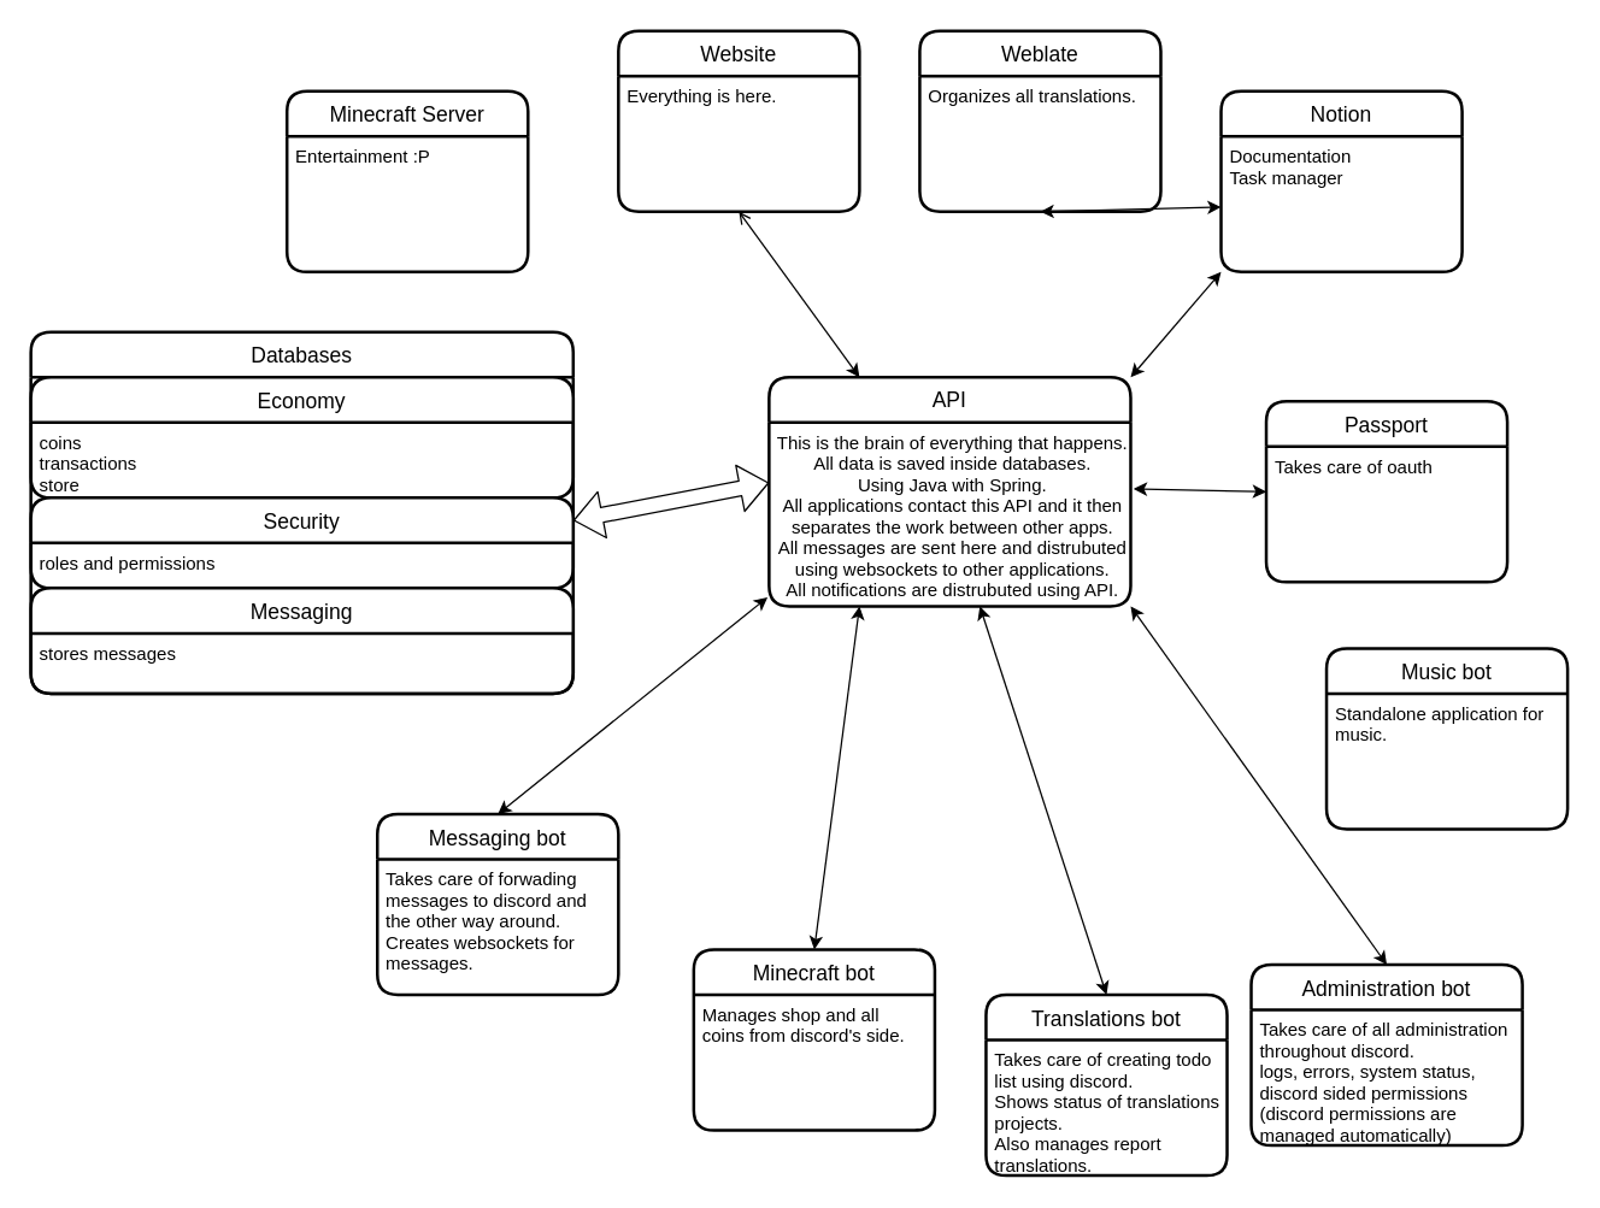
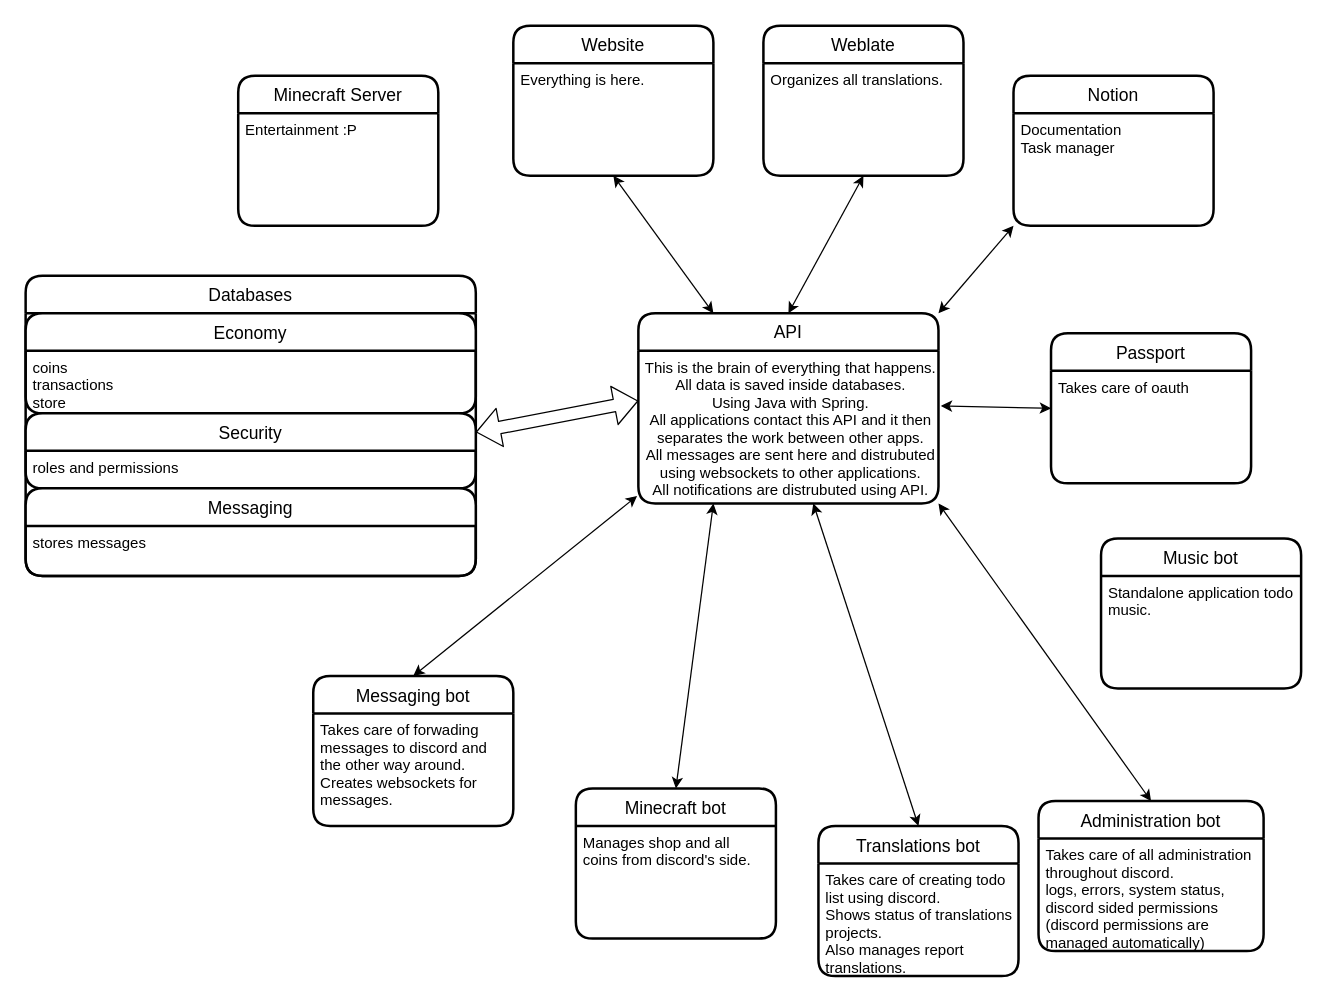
  <mxCell id="0" />
  <mxCell id="1" parent="0" />
  <mxCell id="2" value="API" style="swimlane;childLayout=stackLayout;horizontal=1;startSize=30;horizontalStack=0;rounded=1;fontSize=14;fontStyle=0;strokeWidth=2;resizeParent=0;resizeLast=1;shadow=0;dashed=0;align=center;whiteSpace=wrap;verticalAlign=middle;" vertex="1" parent="1"><mxGeometry x="510" y="250" width="240" height="152" as="geometry" /></mxCell>
  <mxCell id="3" value="This is the brain of everything that happens.&#10;All data is saved inside databases.&#10;Using Java with Spring.&#10;All applications contact this API and it then&#10;separates the work between other apps.&#10;All messages are sent here and distrubuted&#10;using websockets to other applications.&#10;All notifications are distrubuted using API.&#10;&#10;&#10;" style="align=center;strokeColor=none;fillColor=none;spacingLeft=4;fontSize=12;verticalAlign=top;resizable=0;rotatable=0;part=1;" vertex="1" parent="2"><mxGeometry y="30" width="240" height="122" as="geometry" /></mxCell>
  <mxCell id="4" value="Minecraft Server" style="swimlane;childLayout=stackLayout;horizontal=1;startSize=30;horizontalStack=0;rounded=1;fontSize=14;fontStyle=0;strokeWidth=2;resizeParent=0;resizeLast=1;shadow=0;dashed=0;align=center;html=0;" vertex="1" parent="1"><mxGeometry x="190" y="60" width="160" height="120" as="geometry" /></mxCell>
  <mxCell id="5" value="Entertainment :P" style="align=left;strokeColor=none;fillColor=none;spacingLeft=4;fontSize=12;verticalAlign=top;resizable=0;rotatable=0;part=1;" vertex="1" parent="4"><mxGeometry y="30" width="160" height="90" as="geometry" /></mxCell>
  <mxCell id="6" value="Weblate" style="swimlane;childLayout=stackLayout;horizontal=1;startSize=30;horizontalStack=0;rounded=1;fontSize=14;fontStyle=0;strokeWidth=2;resizeParent=0;resizeLast=1;shadow=0;dashed=0;align=center;html=0;" vertex="1" parent="1"><mxGeometry x="610" y="20" width="160" height="120" as="geometry" /></mxCell>
  <mxCell id="7" value="Organizes all translations." style="align=left;strokeColor=none;fillColor=none;spacingLeft=4;fontSize=12;verticalAlign=top;resizable=0;rotatable=0;part=1;" vertex="1" parent="6"><mxGeometry y="30" width="160" height="90" as="geometry" /></mxCell>
- <mxCell id="8" value="" style="endArrow=classic;startArrow=classic;html=1;exitX=0.5;exitY=1;exitDx=0;exitDy=0;" edge="1" parent="1" source="7" target="10"><mxGeometry width="50" height="50" relative="1" as="geometry"><mxPoint x="660" y="440" as="sourcePoint" /><mxPoint x="710" y="390" as="targetPoint" /></mxGeometry></mxCell>
+ <mxCell id="8" value="" style="endArrow=classic;startArrow=classic;html=1;exitX=0.5;exitY=1;exitDx=0;exitDy=0;entryX=0.5;entryY=0;entryDx=0;entryDy=0;" edge="1" parent="1" source="7" target="2"><mxGeometry width="50" height="50" relative="1" as="geometry"><mxPoint x="660" y="440" as="sourcePoint" /><mxPoint x="710" y="390" as="targetPoint" /></mxGeometry></mxCell>
  <mxCell id="9" value="Notion" style="swimlane;childLayout=stackLayout;horizontal=1;startSize=30;horizontalStack=0;rounded=1;fontSize=14;fontStyle=0;strokeWidth=2;resizeParent=0;resizeLast=1;shadow=0;dashed=0;align=center;html=0;" vertex="1" parent="1"><mxGeometry x="810" y="60" width="160" height="120" as="geometry" /></mxCell>
  <mxCell id="10" value="Documentation&#10;Task manager&#10;" style="align=left;strokeColor=none;fillColor=none;spacingLeft=4;fontSize=12;verticalAlign=top;resizable=0;rotatable=0;part=1;" vertex="1" parent="9"><mxGeometry y="30" width="160" height="90" as="geometry" /></mxCell>
  <mxCell id="11" value="" style="endArrow=classic;startArrow=classic;html=1;exitX=1;exitY=0;exitDx=0;exitDy=0;" edge="1" parent="1" source="2"><mxGeometry width="50" height="50" relative="1" as="geometry"><mxPoint x="750" y="240" as="sourcePoint" /><mxPoint x="810" y="180" as="targetPoint" /></mxGeometry></mxCell>
  <mxCell id="12" value="Passport" style="swimlane;childLayout=stackLayout;horizontal=1;startSize=30;horizontalStack=0;rounded=1;fontSize=14;fontStyle=0;strokeWidth=2;resizeParent=0;resizeLast=1;shadow=0;dashed=0;align=center;html=0;" vertex="1" parent="1"><mxGeometry x="840" y="266" width="160" height="120" as="geometry" /></mxCell>
  <mxCell id="13" value="Takes care of oauth" style="align=left;strokeColor=none;fillColor=none;spacingLeft=4;fontSize=12;verticalAlign=top;resizable=0;rotatable=0;part=1;" vertex="1" parent="12"><mxGeometry y="30" width="160" height="90" as="geometry" /></mxCell>
  <mxCell id="14" value="" style="endArrow=classic;startArrow=classic;html=1;entryX=0;entryY=0.5;entryDx=0;entryDy=0;exitX=1.008;exitY=0.361;exitDx=0;exitDy=0;exitPerimeter=0;" edge="1" parent="1" source="3" target="12"><mxGeometry width="50" height="50" relative="1" as="geometry"><mxPoint x="660" y="440" as="sourcePoint" /><mxPoint x="710" y="390" as="targetPoint" /></mxGeometry></mxCell>
  <mxCell id="15" value="Translations bot" style="swimlane;childLayout=stackLayout;horizontal=1;startSize=30;horizontalStack=0;rounded=1;fontSize=14;fontStyle=0;strokeWidth=2;resizeParent=0;resizeLast=1;shadow=0;dashed=0;align=center;html=0;" vertex="1" parent="1"><mxGeometry x="654" y="660" width="160" height="120" as="geometry" /></mxCell>
  <mxCell id="16" value="Takes care of creating todo&#10;list using discord.&#10;Shows status of translations&#10;projects.&#10;Also manages report&#10;translations.&#10;" style="align=left;strokeColor=none;fillColor=none;spacingLeft=4;fontSize=12;verticalAlign=top;resizable=0;rotatable=0;part=1;" vertex="1" parent="15"><mxGeometry y="30" width="160" height="90" as="geometry" /></mxCell>
  <mxCell id="17" value="" style="endArrow=classic;startArrow=classic;html=1;exitX=0.5;exitY=0;exitDx=0;exitDy=0;" edge="1" parent="1" source="15" target="3"><mxGeometry width="50" height="50" relative="1" as="geometry"><mxPoint x="610" y="570" as="sourcePoint" /><mxPoint x="710" y="410" as="targetPoint" /></mxGeometry></mxCell>
  <mxCell id="18" value="Music bot" style="swimlane;childLayout=stackLayout;horizontal=1;startSize=30;horizontalStack=0;rounded=1;fontSize=14;fontStyle=0;strokeWidth=2;resizeParent=0;resizeLast=1;shadow=0;dashed=0;align=center;html=0;" vertex="1" parent="1"><mxGeometry x="880" y="430" width="160" height="120" as="geometry" /></mxCell>
- <mxCell id="19" value="Standalone application for&#10;music." style="align=left;strokeColor=none;fillColor=none;spacingLeft=4;fontSize=12;verticalAlign=top;resizable=0;rotatable=0;part=1;" vertex="1" parent="18"><mxGeometry y="30" width="160" height="90" as="geometry" /></mxCell>
+ <mxCell id="19" value="Standalone application todo&#10;music." style="align=left;strokeColor=none;fillColor=none;spacingLeft=4;fontSize=12;verticalAlign=top;resizable=0;rotatable=0;part=1;" vertex="1" parent="18"><mxGeometry y="30" width="160" height="90" as="geometry" /></mxCell>
  <mxCell id="20" value="Administration bot" style="swimlane;childLayout=stackLayout;horizontal=1;startSize=30;horizontalStack=0;rounded=1;fontSize=14;fontStyle=0;strokeWidth=2;resizeParent=0;resizeLast=1;shadow=0;dashed=0;align=center;html=0;" vertex="1" parent="1"><mxGeometry x="830" y="640" width="180" height="120" as="geometry" /></mxCell>
  <mxCell id="21" value="Takes care of all administration&#10;throughout discord.&#10;logs, errors, system status,&#10;discord sided permissions&#10;(discord permissions are&#10;managed automatically)&#10;" style="align=left;strokeColor=none;fillColor=none;spacingLeft=4;fontSize=12;verticalAlign=top;resizable=0;rotatable=0;part=1;" vertex="1" parent="20"><mxGeometry y="30" width="180" height="90" as="geometry" /></mxCell>
  <mxCell id="22" value="Messaging bot" style="swimlane;childLayout=stackLayout;horizontal=1;startSize=30;horizontalStack=0;rounded=1;fontSize=14;fontStyle=0;strokeWidth=2;resizeParent=0;resizeLast=1;shadow=0;dashed=0;align=center;html=0;" vertex="1" parent="1"><mxGeometry x="250" y="540" width="160" height="120" as="geometry" /></mxCell>
  <mxCell id="23" value="Takes care of forwading&#10;messages to discord and&#10;the other way around.&#10;Creates websockets for&#10;messages.&#10;" style="align=left;strokeColor=none;fillColor=none;spacingLeft=4;fontSize=12;verticalAlign=top;resizable=0;rotatable=0;part=1;" vertex="1" parent="22"><mxGeometry y="30" width="160" height="90" as="geometry" /></mxCell>
  <mxCell id="24" value="" style="endArrow=classic;startArrow=classic;html=1;entryX=-0.004;entryY=0.951;entryDx=0;entryDy=0;entryPerimeter=0;exitX=0.5;exitY=0;exitDx=0;exitDy=0;" edge="1" parent="1" source="22" target="3"><mxGeometry width="50" height="50" relative="1" as="geometry"><mxPoint x="660" y="590" as="sourcePoint" /><mxPoint x="710" y="540" as="targetPoint" /></mxGeometry></mxCell>
  <mxCell id="25" value="" style="endArrow=classic;startArrow=classic;html=1;entryX=0.5;entryY=0;entryDx=0;entryDy=0;exitX=1;exitY=1;exitDx=0;exitDy=0;" edge="1" parent="1" source="3" target="20"><mxGeometry width="50" height="50" relative="1" as="geometry"><mxPoint x="660" y="590" as="sourcePoint" /><mxPoint x="710" y="540" as="targetPoint" /></mxGeometry></mxCell>
  <mxCell id="26" value="Minecraft bot" style="swimlane;childLayout=stackLayout;horizontal=1;startSize=30;horizontalStack=0;rounded=1;fontSize=14;fontStyle=0;strokeWidth=2;resizeParent=0;resizeLast=1;shadow=0;dashed=0;align=center;html=0;" vertex="1" parent="1"><mxGeometry x="460" y="630" width="160" height="120" as="geometry" /></mxCell>
  <mxCell id="27" value="Manages shop and all&#10;coins from discord's side.&#10;" style="align=left;strokeColor=none;fillColor=none;spacingLeft=4;fontSize=12;verticalAlign=top;resizable=0;rotatable=0;part=1;" vertex="1" parent="26"><mxGeometry y="30" width="160" height="90" as="geometry" /></mxCell>
  <mxCell id="28" value="" style="endArrow=classic;startArrow=classic;html=1;entryX=0.25;entryY=1;entryDx=0;entryDy=0;exitX=0.5;exitY=0;exitDx=0;exitDy=0;" edge="1" parent="1" source="26" target="3"><mxGeometry width="50" height="50" relative="1" as="geometry"><mxPoint x="660" y="590" as="sourcePoint" /><mxPoint x="710" y="540" as="targetPoint" /></mxGeometry></mxCell>
  <mxCell id="29" value="Databases" style="swimlane;childLayout=stackLayout;horizontal=1;startSize=30;horizontalStack=0;rounded=1;fontSize=14;fontStyle=0;strokeWidth=2;resizeParent=0;resizeLast=1;shadow=0;dashed=0;align=center;html=0;" vertex="1" parent="1"><mxGeometry x="20" y="220" width="360" height="240" as="geometry" /></mxCell>
  <mxCell id="30" value="Economy" style="swimlane;childLayout=stackLayout;horizontal=1;startSize=30;horizontalStack=0;rounded=1;fontSize=14;fontStyle=0;strokeWidth=2;resizeParent=0;resizeLast=1;shadow=0;dashed=0;align=center;html=0;" vertex="1" parent="29"><mxGeometry y="30" width="360" height="80" as="geometry"><mxRectangle y="30" width="360" height="120" as="alternateBounds" /></mxGeometry></mxCell>
  <mxCell id="31" value="coins&#10;transactions&#10;store&#10;" style="align=left;strokeColor=none;fillColor=none;spacingLeft=4;fontSize=12;verticalAlign=top;resizable=0;rotatable=0;part=1;" vertex="1" parent="30"><mxGeometry y="30" width="360" height="50" as="geometry" /></mxCell>
  <mxCell id="32" value="Security" style="swimlane;childLayout=stackLayout;horizontal=1;startSize=30;horizontalStack=0;rounded=1;fontSize=14;fontStyle=0;strokeWidth=2;resizeParent=0;resizeLast=1;shadow=0;dashed=0;align=center;html=0;" vertex="1" parent="29"><mxGeometry y="110" width="360" height="60" as="geometry"><mxRectangle y="300" width="360" height="30" as="alternateBounds" /></mxGeometry></mxCell>
  <mxCell id="33" value="roles and permissions" style="align=left;strokeColor=none;fillColor=none;spacingLeft=4;fontSize=12;verticalAlign=top;resizable=0;rotatable=0;part=1;" vertex="1" parent="32"><mxGeometry y="30" width="360" height="30" as="geometry" /></mxCell>
  <mxCell id="34" value="Messaging" style="swimlane;childLayout=stackLayout;horizontal=1;startSize=30;horizontalStack=0;rounded=1;fontSize=14;fontStyle=0;strokeWidth=2;resizeParent=0;resizeLast=1;shadow=0;dashed=0;align=center;html=0;" vertex="1" parent="29"><mxGeometry y="170" width="360" height="70" as="geometry"><mxRectangle y="170" width="360" height="250" as="alternateBounds" /></mxGeometry></mxCell>
  <mxCell id="35" value="stores messages" style="align=left;strokeColor=none;fillColor=none;spacingLeft=4;fontSize=12;verticalAlign=top;resizable=0;rotatable=0;part=1;" vertex="1" parent="34"><mxGeometry y="30" width="360" height="40" as="geometry" /></mxCell>
  <mxCell id="36" value="" style="shape=flexArrow;endArrow=classic;startArrow=classic;html=1;entryX=0;entryY=0.328;entryDx=0;entryDy=0;entryPerimeter=0;exitX=1;exitY=0.25;exitDx=0;exitDy=0;" edge="1" parent="1" source="32" target="3"><mxGeometry width="100" height="100" relative="1" as="geometry"><mxPoint x="372" y="390" as="sourcePoint" /><mxPoint x="730" y="350" as="targetPoint" /></mxGeometry></mxCell>
  <mxCell id="37" value="Website" style="swimlane;childLayout=stackLayout;horizontal=1;startSize=30;horizontalStack=0;rounded=1;fontSize=14;fontStyle=0;strokeWidth=2;resizeParent=0;resizeLast=1;shadow=0;dashed=0;align=center;html=0;" vertex="1" parent="1"><mxGeometry x="410" y="20" width="160" height="120" as="geometry" /></mxCell>
  <mxCell id="38" value="Everything is here." style="align=left;strokeColor=none;fillColor=none;spacingLeft=4;fontSize=12;verticalAlign=top;resizable=0;rotatable=0;part=1;" vertex="1" parent="37"><mxGeometry y="30" width="160" height="90" as="geometry" /></mxCell>
- <mxCell id="39" value="" style="endArrow=open;startArrow=classic;html=1;entryX=0.5;entryY=1;entryDx=0;entryDy=0;exitX=0.25;exitY=0;exitDx=0;exitDy=0;" edge="1" parent="1" source="2" target="38"><mxGeometry width="50" height="50" relative="1" as="geometry"><mxPoint x="640" y="310" as="sourcePoint" /><mxPoint x="690" y="260" as="targetPoint" /></mxGeometry></mxCell>
+ <mxCell id="39" value="" style="endArrow=classic;startArrow=classic;html=1;entryX=0.5;entryY=1;entryDx=0;entryDy=0;exitX=0.25;exitY=0;exitDx=0;exitDy=0;" edge="1" parent="1" source="2" target="38"><mxGeometry width="50" height="50" relative="1" as="geometry"><mxPoint x="640" y="310" as="sourcePoint" /><mxPoint x="690" y="260" as="targetPoint" /></mxGeometry></mxCell>
